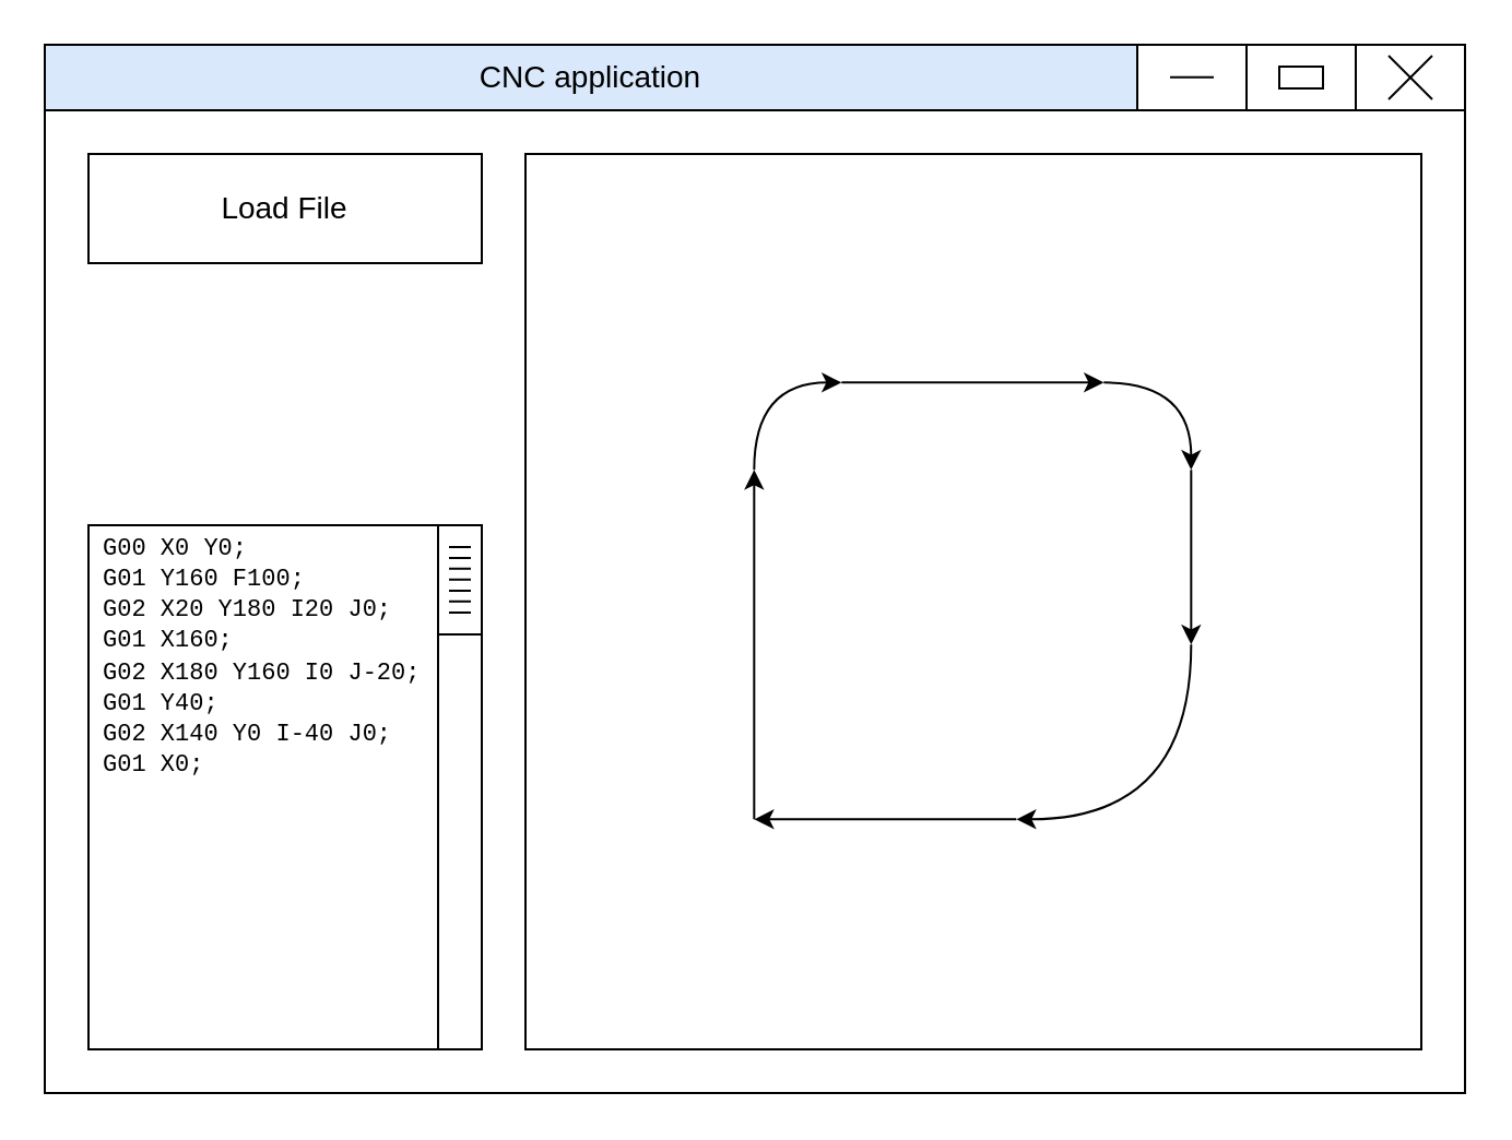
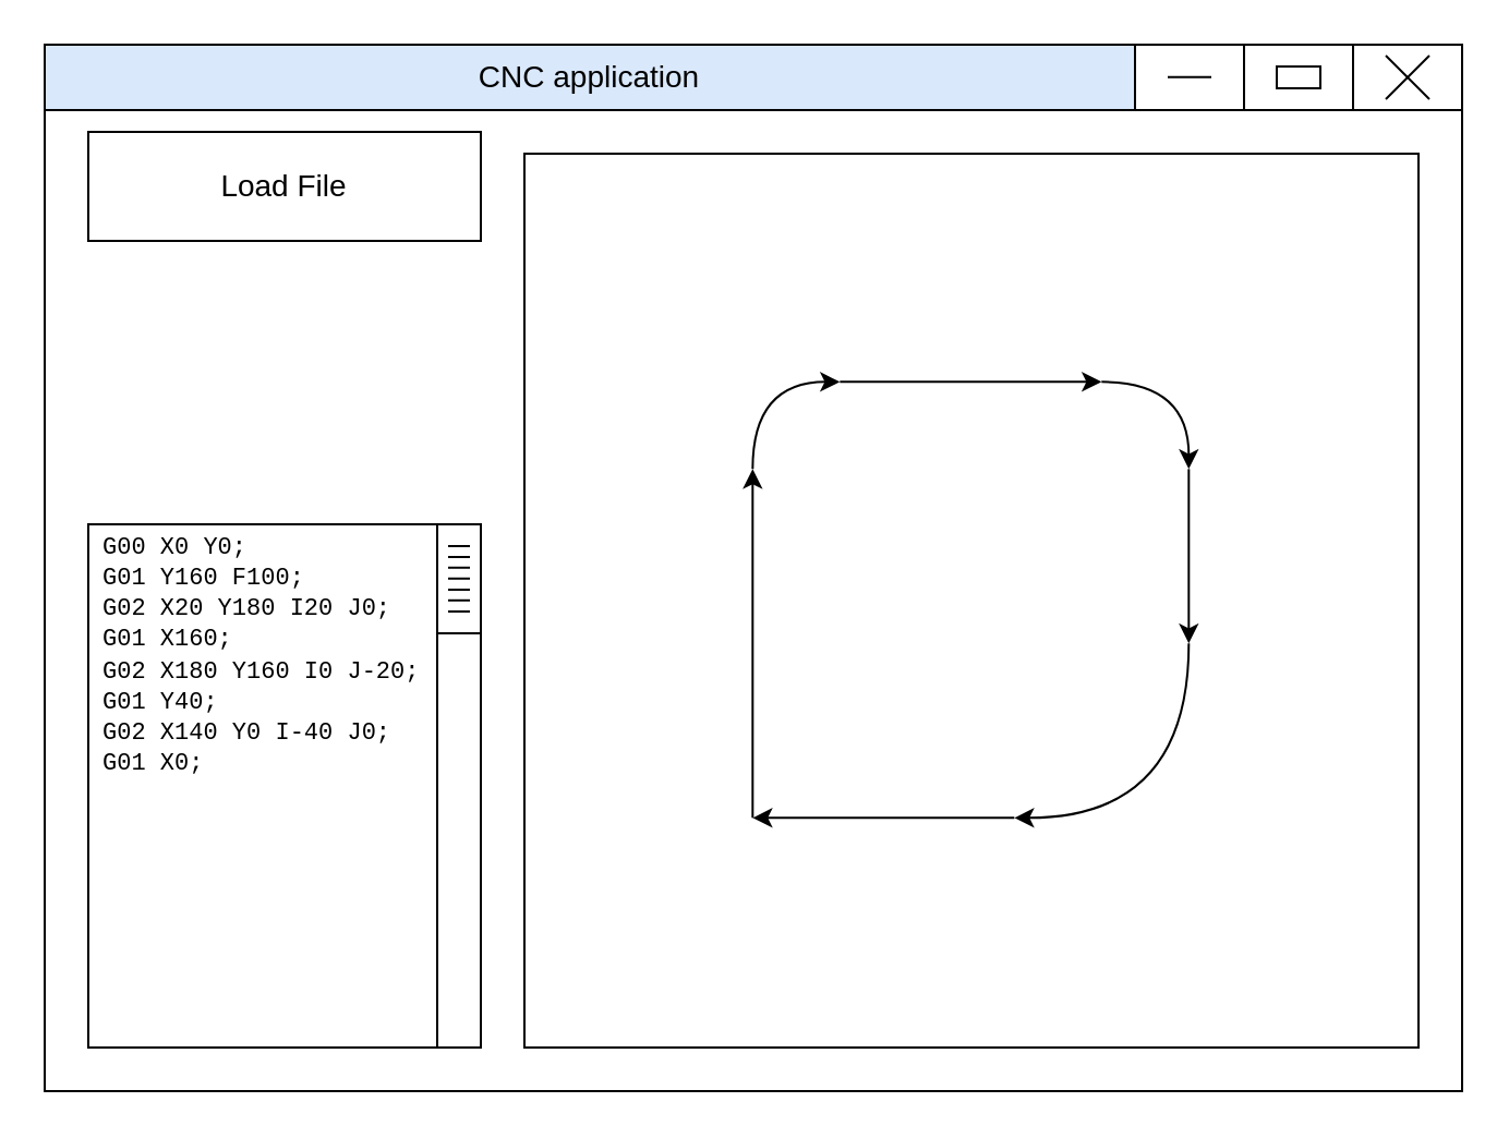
  <mxCell id="0" />
  <mxCell id="1" parent="0" />
  <mxCell id="2" value="" style="rounded=0;whiteSpace=wrap;html=1;" vertex="1" parent="1"><mxGeometry x="20" y="20" width="650" height="480" as="geometry" /></mxCell>
  <mxCell id="3" value="&lt;font style=&quot;font-size: 14px;&quot;&gt;CNC application&lt;/font&gt;" style="rounded=0;whiteSpace=wrap;html=1;fillColor=#dae8fc;" vertex="1" parent="1"><mxGeometry x="20" y="20" width="500" height="30" as="geometry" /></mxCell>
  <mxCell id="4" value="" style="rounded=0;whiteSpace=wrap;html=1;" vertex="1" parent="1"><mxGeometry x="520" y="20" width="50" height="30" as="geometry" /></mxCell>
  <mxCell id="5" value="" style="rounded=0;whiteSpace=wrap;html=1;" vertex="1" parent="1"><mxGeometry x="570" y="20" width="50" height="30" as="geometry" /></mxCell>
  <mxCell id="6" value="" style="rounded=0;whiteSpace=wrap;html=1;" vertex="1" parent="1"><mxGeometry x="620" y="20" width="50" height="30" as="geometry" /></mxCell>
  <mxCell id="7" value="" style="endArrow=none;html=1;rounded=0;strokeColor=#000000;" edge="1" parent="1"><mxGeometry width="50" height="50" relative="1" as="geometry"><mxPoint x="555" y="34.86" as="sourcePoint" /><mxPoint x="535" y="34.86" as="targetPoint" /></mxGeometry></mxCell>
  <mxCell id="8" value="" style="rounded=0;whiteSpace=wrap;html=1;" vertex="1" parent="1"><mxGeometry x="585" y="30" width="20" height="10" as="geometry" /></mxCell>
  <mxCell id="9" value="" style="endArrow=none;html=1;rounded=0;strokeColor=#000000;" edge="1" parent="1"><mxGeometry width="50" height="50" relative="1" as="geometry"><mxPoint x="635" y="45" as="sourcePoint" /><mxPoint x="655" y="25" as="targetPoint" /></mxGeometry></mxCell>
  <mxCell id="10" value="" style="endArrow=none;html=1;rounded=0;strokeColor=#000000;" edge="1" parent="1"><mxGeometry width="50" height="50" relative="1" as="geometry"><mxPoint x="635" y="25" as="sourcePoint" /><mxPoint x="655" y="45" as="targetPoint" /></mxGeometry></mxCell>
  <mxCell id="11" value="" style="whiteSpace=wrap;html=1;aspect=fixed;fontSize=14;" vertex="1" parent="1"><mxGeometry x="240" y="70" width="410" height="410" as="geometry" /></mxCell>
- <mxCell id="12" value="Load File" style="rounded=0;whiteSpace=wrap;html=1;fontSize=14;" vertex="1" parent="1"><mxGeometry x="40" y="70" width="180" height="50" as="geometry" /></mxCell>
+ <mxCell id="12" value="Load File" style="rounded=0;whiteSpace=wrap;html=1;fontSize=14;" vertex="1" parent="1"><mxGeometry x="40" y="60" width="180" height="50" as="geometry" /></mxCell>
  <mxCell id="13" value="" style="rounded=0;whiteSpace=wrap;html=1;fontSize=14;" vertex="1" parent="1"><mxGeometry x="40" y="240" width="180" height="240" as="geometry" /></mxCell>
  <mxCell id="14" value="" style="rounded=0;whiteSpace=wrap;html=1;fontSize=14;" vertex="1" parent="1"><mxGeometry x="200" y="240" width="20" height="240" as="geometry" /></mxCell>
  <mxCell id="15" value="" style="rounded=0;whiteSpace=wrap;html=1;fontSize=14;" vertex="1" parent="1"><mxGeometry x="200" y="240" width="20" height="50" as="geometry" /></mxCell>
  <mxCell id="16" value="" style="endArrow=none;html=1;rounded=0;strokeColor=#000000;fontSize=14;" edge="1" parent="1"><mxGeometry width="50" height="50" relative="1" as="geometry"><mxPoint x="205" y="250" as="sourcePoint" /><mxPoint x="215" y="250" as="targetPoint" /><Array as="points"><mxPoint x="205" y="250" /></Array></mxGeometry></mxCell>
  <mxCell id="17" value="" style="endArrow=none;html=1;rounded=0;strokeColor=#000000;fontSize=14;" edge="1" parent="1"><mxGeometry width="50" height="50" relative="1" as="geometry"><mxPoint x="205" y="259.89" as="sourcePoint" /><mxPoint x="215" y="259.89" as="targetPoint" /><Array as="points"><mxPoint x="205" y="259.89" /></Array></mxGeometry></mxCell>
  <mxCell id="18" value="" style="endArrow=none;html=1;rounded=0;strokeColor=#000000;fontSize=14;" edge="1" parent="1"><mxGeometry width="50" height="50" relative="1" as="geometry"><mxPoint x="205" y="274.89" as="sourcePoint" /><mxPoint x="215" y="274.89" as="targetPoint" /><Array as="points"><mxPoint x="205" y="274.89" /></Array></mxGeometry></mxCell>
  <mxCell id="19" value="" style="endArrow=none;html=1;rounded=0;strokeColor=#000000;fontSize=14;" edge="1" parent="1"><mxGeometry width="50" height="50" relative="1" as="geometry"><mxPoint x="205" y="280" as="sourcePoint" /><mxPoint x="215" y="280" as="targetPoint" /><Array as="points"><mxPoint x="205" y="280" /></Array></mxGeometry></mxCell>
  <mxCell id="20" value="" style="endArrow=none;html=1;rounded=0;strokeColor=#000000;fontSize=14;" edge="1" parent="1"><mxGeometry width="50" height="50" relative="1" as="geometry"><mxPoint x="205" y="264.89" as="sourcePoint" /><mxPoint x="215" y="264.89" as="targetPoint" /><Array as="points"><mxPoint x="205" y="264.89" /></Array></mxGeometry></mxCell>
  <mxCell id="21" value="" style="endArrow=none;html=1;rounded=0;strokeColor=#000000;fontSize=14;" edge="1" parent="1"><mxGeometry width="50" height="50" relative="1" as="geometry"><mxPoint x="205" y="270" as="sourcePoint" /><mxPoint x="215" y="270" as="targetPoint" /><Array as="points"><mxPoint x="205" y="270" /></Array></mxGeometry></mxCell>
  <mxCell id="22" value="" style="endArrow=none;html=1;rounded=0;strokeColor=#000000;fontSize=14;" edge="1" parent="1"><mxGeometry width="50" height="50" relative="1" as="geometry"><mxPoint x="205" y="255" as="sourcePoint" /><mxPoint x="215" y="255" as="targetPoint" /><Array as="points"><mxPoint x="205" y="255.11" /></Array></mxGeometry></mxCell>
  <mxCell id="23" value="&lt;font face=&quot;Courier New&quot; style=&quot;font-size: 11px;&quot;&gt;&lt;span style=&quot;font-size: 11px;&quot;&gt;G00 X0 Y0;&lt;br style=&quot;font-size: 11px;&quot;&gt;&lt;span style=&quot;line-height: 107%; font-size: 11px;&quot;&gt;G01 Y160 F100;&lt;br style=&quot;font-size: 11px;&quot;&gt;&lt;/span&gt;&lt;/span&gt;&lt;span style=&quot;font-size: 11px;&quot;&gt;G02 X20 Y180 I20 J0;&lt;br style=&quot;font-size: 11px;&quot;&gt;&lt;/span&gt;&lt;span style=&quot;font-size: 11px;&quot;&gt;G01 X160;&lt;br style=&quot;font-size: 11px;&quot;&gt;&lt;/span&gt;&lt;/font&gt;&lt;span style=&quot;font-size: 11px;&quot;&gt;&lt;font face=&quot;Courier New&quot; style=&quot;font-size: 11px;&quot;&gt;G02 X180 Y160 I0 J-20;&lt;br style=&quot;font-size: 11px;&quot;&gt;&lt;span style=&quot;background-color: initial; font-size: 11px;&quot;&gt;G01 Y40;&lt;br style=&quot;font-size: 11px;&quot;&gt;&lt;/span&gt;&lt;span style=&quot;background-color: initial; font-size: 11px;&quot;&gt;G02 X140 Y0 I-40 J0;&lt;br style=&quot;font-size: 11px;&quot;&gt;&lt;/span&gt;&lt;span style=&quot;background-color: initial; font-size: 11px;&quot;&gt;G01 X0;&lt;/span&gt;&lt;/font&gt;&lt;span style=&quot;font-size: 11px; background-color: initial;&quot;&gt;&lt;br style=&quot;font-size: 11px;&quot;&gt;&lt;/span&gt;&lt;/span&gt;" style="text;html=1;strokeColor=none;fillColor=none;align=left;verticalAlign=middle;whiteSpace=wrap;rounded=0;fontSize=11;" vertex="1" parent="1"><mxGeometry x="45" y="240" width="170" height="120" as="geometry" /></mxCell>
  <mxCell id="24" value="" style="endArrow=classic;html=1;rounded=0;" edge="1" parent="1"><mxGeometry width="50" height="50" relative="1" as="geometry"><mxPoint x="344.66" y="374.66" as="sourcePoint" /><mxPoint x="344.66" y="214.66" as="targetPoint" /></mxGeometry></mxCell>
  <mxCell id="25" value="" style="curved=1;endArrow=classic;html=1;rounded=0;" edge="1" parent="1"><mxGeometry width="50" height="50" relative="1" as="geometry"><mxPoint x="344.66" y="214.66" as="sourcePoint" /><mxPoint x="384.66" y="174.66" as="targetPoint" /><Array as="points"><mxPoint x="344.66" y="174.66" /></Array></mxGeometry></mxCell>
  <mxCell id="26" value="" style="endArrow=classic;html=1;rounded=0;exitX=0.5;exitY=1;exitDx=0;exitDy=0;" edge="1" parent="1"><mxGeometry width="50" height="50" relative="1" as="geometry"><mxPoint x="384.66" y="174.66" as="sourcePoint" /><mxPoint x="504.66" y="174.66" as="targetPoint" /></mxGeometry></mxCell>
  <mxCell id="27" value="" style="curved=1;endArrow=classic;html=1;rounded=0;" edge="1" parent="1"><mxGeometry width="50" height="50" relative="1" as="geometry"><mxPoint x="504.66" y="174.66" as="sourcePoint" /><mxPoint x="544.66" y="214.66" as="targetPoint" /><Array as="points"><mxPoint x="504.66" y="174.66" /><mxPoint x="544.66" y="174.66" /></Array></mxGeometry></mxCell>
  <mxCell id="28" value="" style="endArrow=classic;html=1;rounded=0;fontSize=9;" edge="1" parent="1"><mxGeometry width="50" height="50" relative="1" as="geometry"><mxPoint x="544.66" y="214.66" as="sourcePoint" /><mxPoint x="544.66" y="294.66" as="targetPoint" /></mxGeometry></mxCell>
  <mxCell id="29" value="" style="curved=1;endArrow=classic;html=1;rounded=0;fontSize=8;" edge="1" parent="1"><mxGeometry width="50" height="50" relative="1" as="geometry"><mxPoint x="544.66" y="294.66" as="sourcePoint" /><mxPoint x="464.66" y="374.66" as="targetPoint" /><Array as="points"><mxPoint x="544.66" y="374.66" /></Array></mxGeometry></mxCell>
  <mxCell id="30" value="" style="endArrow=classic;html=1;rounded=0;fontSize=8;entryX=1;entryY=0.5;entryDx=0;entryDy=0;" edge="1" parent="1"><mxGeometry width="50" height="50" relative="1" as="geometry"><mxPoint x="464.66" y="374.66" as="sourcePoint" /><mxPoint x="344.66" y="374.66" as="targetPoint" /></mxGeometry></mxCell>
